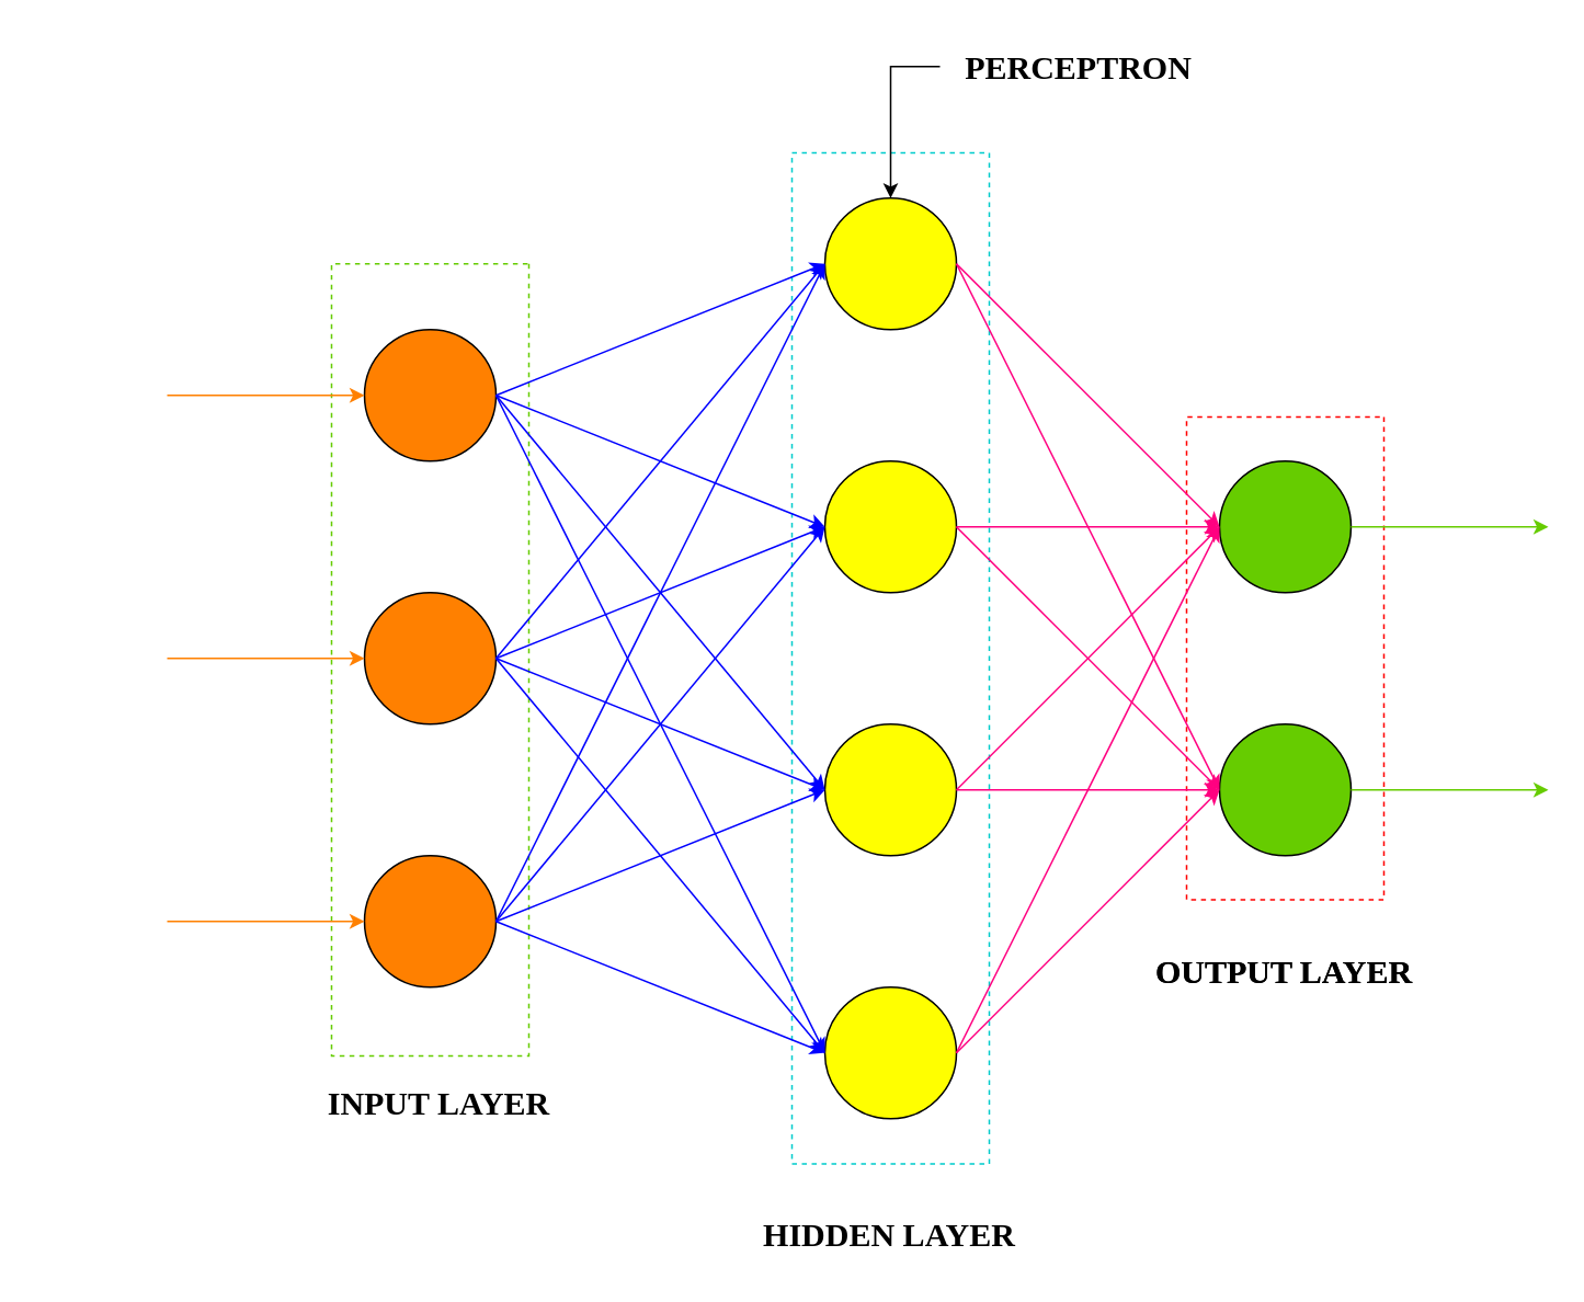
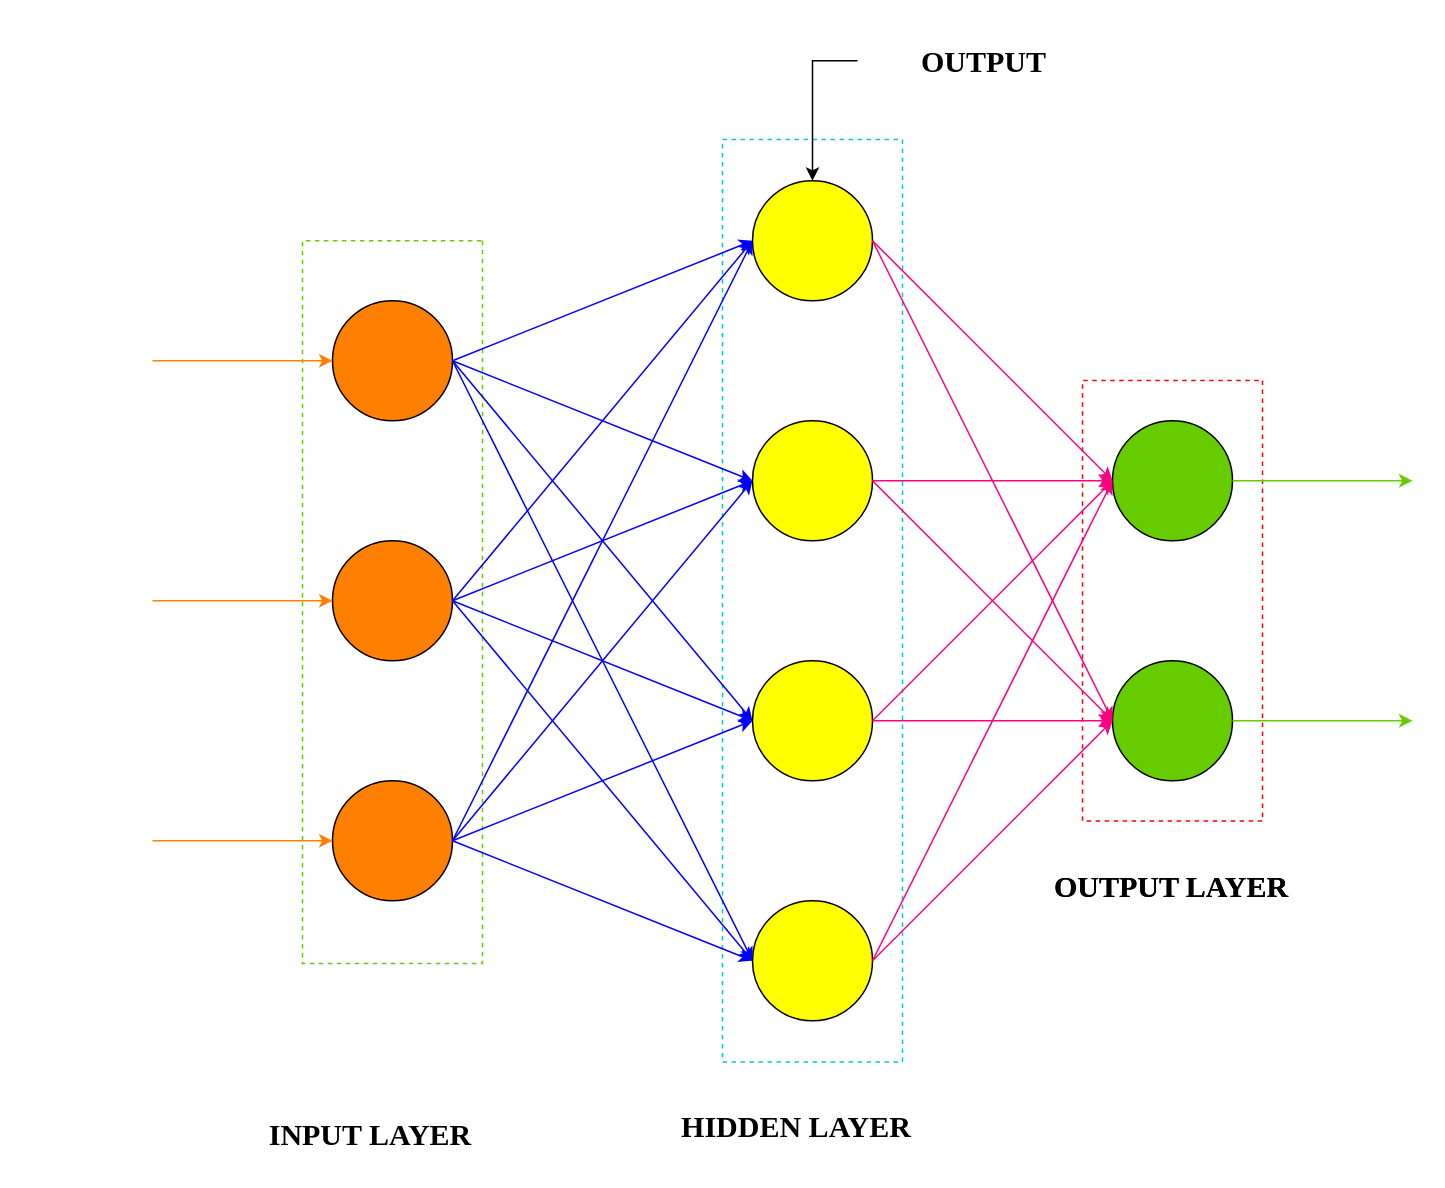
  <mxCell id="0" />
  <mxCell id="1" parent="0" />
  <mxCell id="2" value="" style="rounded=0;whiteSpace=wrap;html=1;rotation=90;fillStyle=hatch;dashed=1;strokeColor=#FF0000;" parent="1" vertex="1"><mxGeometry x="634.12" y="340" width="293.75" height="120" as="geometry" /></mxCell>
  <mxCell id="3" value="" style="rounded=0;whiteSpace=wrap;html=1;rotation=90;fillStyle=hatch;dashed=1;strokeColor=#66CC00;" parent="1" vertex="1"><mxGeometry x="20.07" y="340.94" width="481.87" height="120" as="geometry" /></mxCell>
  <mxCell id="4" value="" style="rounded=0;html=1;rotation=90;fillStyle=hatch;dashed=1;whiteSpace=wrap;fillColor=none;strokeColor=#00CCCC;" parent="1" vertex="1"><mxGeometry x="233.5" y="340" width="615" height="120" as="geometry" /></mxCell>
  <mxCell id="5" value="" style="ellipse;whiteSpace=wrap;html=1;aspect=fixed;fillColor=#FFFF00;" parent="1" vertex="1"><mxGeometry x="501" y="120" width="80" height="80" as="geometry" /></mxCell>
  <mxCell id="6" value="" style="ellipse;whiteSpace=wrap;html=1;aspect=fixed;fillColor=#FFFF00;" parent="1" vertex="1"><mxGeometry x="501" y="280" width="80" height="80" as="geometry" /></mxCell>
  <mxCell id="7" value="" style="ellipse;whiteSpace=wrap;html=1;aspect=fixed;fillColor=#FFFF00;" parent="1" vertex="1"><mxGeometry x="501" y="440" width="80" height="80" as="geometry" /></mxCell>
  <mxCell id="8" value="" style="ellipse;whiteSpace=wrap;html=1;aspect=fixed;fillColor=#FF8000;" parent="1" vertex="1"><mxGeometry x="221" y="200" width="80" height="80" as="geometry" /></mxCell>
  <mxCell id="9" value="" style="ellipse;whiteSpace=wrap;html=1;aspect=fixed;fillColor=#FFFF00;" parent="1" vertex="1"><mxGeometry x="501" y="600" width="80" height="80" as="geometry" /></mxCell>
  <mxCell id="10" value="" style="ellipse;whiteSpace=wrap;html=1;aspect=fixed;fillColor=#FF8000;" parent="1" vertex="1"><mxGeometry x="221" y="360" width="80" height="80" as="geometry" /></mxCell>
  <mxCell id="11" value="" style="ellipse;whiteSpace=wrap;html=1;aspect=fixed;fillColor=#FF8000;" parent="1" vertex="1"><mxGeometry x="221" y="520" width="80" height="80" as="geometry" /></mxCell>
  <mxCell id="12" value="" style="ellipse;whiteSpace=wrap;html=1;aspect=fixed;fillColor=#66CC00;" parent="1" vertex="1"><mxGeometry x="741" y="280" width="80" height="80" as="geometry" /></mxCell>
  <mxCell id="13" value="" style="ellipse;whiteSpace=wrap;html=1;aspect=fixed;fillColor=#66CC00;" parent="1" vertex="1"><mxGeometry x="741" y="440" width="80" height="80" as="geometry" /></mxCell>
  <mxCell id="14" value="" style="endArrow=classic;html=1;rounded=0;exitX=1;exitY=0.5;exitDx=0;exitDy=0;entryX=0;entryY=0.5;entryDx=0;entryDy=0;strokeColor=#0000FF;" parent="1" source="8" target="5" edge="1"><mxGeometry width="50" height="50" relative="1" as="geometry"><mxPoint x="591" y="410" as="sourcePoint" /><mxPoint x="641" y="360" as="targetPoint" /></mxGeometry></mxCell>
  <mxCell id="15" value="" style="endArrow=classic;html=1;rounded=0;exitX=1;exitY=0.5;exitDx=0;exitDy=0;entryX=0;entryY=0.5;entryDx=0;entryDy=0;strokeColor=#0000FF;" parent="1" source="10" target="5" edge="1"><mxGeometry width="50" height="50" relative="1" as="geometry"><mxPoint x="591" y="410" as="sourcePoint" /><mxPoint x="641" y="360" as="targetPoint" /></mxGeometry></mxCell>
  <mxCell id="16" value="" style="endArrow=classic;html=1;rounded=0;exitX=1;exitY=0.5;exitDx=0;exitDy=0;entryX=0;entryY=0.5;entryDx=0;entryDy=0;strokeColor=#0000FF;" parent="1" source="11" target="5" edge="1"><mxGeometry width="50" height="50" relative="1" as="geometry"><mxPoint x="331" y="570" as="sourcePoint" /><mxPoint x="501" y="160" as="targetPoint" /></mxGeometry></mxCell>
  <mxCell id="17" value="" style="endArrow=classic;html=1;rounded=0;exitX=1;exitY=0.5;exitDx=0;exitDy=0;entryX=0;entryY=0.5;entryDx=0;entryDy=0;strokeColor=#0000FF;" parent="1" source="8" target="6" edge="1"><mxGeometry width="50" height="50" relative="1" as="geometry"><mxPoint x="341" y="290" as="sourcePoint" /><mxPoint x="651" y="360" as="targetPoint" /></mxGeometry></mxCell>
  <mxCell id="18" value="" style="endArrow=classic;html=1;rounded=0;entryX=0;entryY=0.5;entryDx=0;entryDy=0;exitX=1;exitY=0.5;exitDx=0;exitDy=0;strokeColor=#0000FF;" parent="1" source="10" target="7" edge="1"><mxGeometry width="50" height="50" relative="1" as="geometry"><mxPoint x="321" y="430" as="sourcePoint" /><mxPoint x="501" y="480" as="targetPoint" /></mxGeometry></mxCell>
  <mxCell id="19" value="" style="endArrow=classic;html=1;rounded=0;exitX=1;exitY=0.5;exitDx=0;exitDy=0;entryX=0;entryY=0.5;entryDx=0;entryDy=0;strokeColor=#0000FF;" parent="1" source="11" target="9" edge="1"><mxGeometry width="50" height="50" relative="1" as="geometry"><mxPoint x="321" y="600" as="sourcePoint" /><mxPoint x="471" y="660" as="targetPoint" /></mxGeometry></mxCell>
  <mxCell id="20" value="" style="endArrow=classic;html=1;rounded=0;exitX=1;exitY=0.5;exitDx=0;exitDy=0;entryX=0;entryY=0.5;entryDx=0;entryDy=0;strokeColor=#0000FF;" parent="1" source="10" target="6" edge="1"><mxGeometry width="50" height="50" relative="1" as="geometry"><mxPoint x="601" y="410" as="sourcePoint" /><mxPoint x="651" y="360" as="targetPoint" /></mxGeometry></mxCell>
  <mxCell id="21" value="" style="endArrow=classic;html=1;rounded=0;exitX=1;exitY=0.5;exitDx=0;exitDy=0;entryX=0;entryY=0.5;entryDx=0;entryDy=0;strokeColor=#0000FF;" parent="1" source="11" target="7" edge="1"><mxGeometry width="50" height="50" relative="1" as="geometry"><mxPoint x="331" y="270" as="sourcePoint" /><mxPoint x="531" y="350" as="targetPoint" /></mxGeometry></mxCell>
  <mxCell id="22" value="" style="endArrow=classic;html=1;rounded=0;exitX=1;exitY=0.5;exitDx=0;exitDy=0;entryX=0;entryY=0.5;entryDx=0;entryDy=0;strokeColor=#0000FF;" parent="1" source="11" target="6" edge="1"><mxGeometry width="50" height="50" relative="1" as="geometry"><mxPoint x="341" y="280" as="sourcePoint" /><mxPoint x="541" y="360" as="targetPoint" /></mxGeometry></mxCell>
  <mxCell id="23" value="" style="endArrow=classic;html=1;rounded=0;exitX=1;exitY=0.5;exitDx=0;exitDy=0;entryX=0;entryY=0.5;entryDx=0;entryDy=0;strokeColor=#0000FF;" parent="1" source="8" target="9" edge="1"><mxGeometry width="50" height="50" relative="1" as="geometry"><mxPoint x="351" y="290" as="sourcePoint" /><mxPoint x="551" y="370" as="targetPoint" /></mxGeometry></mxCell>
  <mxCell id="24" value="" style="endArrow=classic;html=1;rounded=0;exitX=1;exitY=0.5;exitDx=0;exitDy=0;entryX=0;entryY=0.5;entryDx=0;entryDy=0;strokeColor=#0000FF;" parent="1" source="8" target="7" edge="1"><mxGeometry width="50" height="50" relative="1" as="geometry"><mxPoint x="361" y="300" as="sourcePoint" /><mxPoint x="561" y="380" as="targetPoint" /></mxGeometry></mxCell>
  <mxCell id="25" value="" style="endArrow=classic;html=1;rounded=0;exitX=1;exitY=0.5;exitDx=0;exitDy=0;entryX=0;entryY=0.5;entryDx=0;entryDy=0;strokeColor=#0000FF;" parent="1" source="10" target="9" edge="1"><mxGeometry width="50" height="50" relative="1" as="geometry"><mxPoint x="371" y="310" as="sourcePoint" /><mxPoint x="571" y="390" as="targetPoint" /></mxGeometry></mxCell>
  <mxCell id="26" value="" style="endArrow=classic;html=1;rounded=0;exitX=1;exitY=0.5;exitDx=0;exitDy=0;entryX=0;entryY=0.5;entryDx=0;entryDy=0;strokeColor=#FF0080;" parent="1" source="5" target="12" edge="1"><mxGeometry width="50" height="50" relative="1" as="geometry"><mxPoint x="381" y="320" as="sourcePoint" /><mxPoint x="581" y="400" as="targetPoint" /></mxGeometry></mxCell>
  <mxCell id="27" value="" style="endArrow=classic;html=1;rounded=0;entryX=0;entryY=0.5;entryDx=0;entryDy=0;exitX=1;exitY=0.5;exitDx=0;exitDy=0;strokeColor=#FF0080;" parent="1" source="6" target="12" edge="1"><mxGeometry width="50" height="50" relative="1" as="geometry"><mxPoint x="581" y="320" as="sourcePoint" /><mxPoint x="591" y="410" as="targetPoint" /></mxGeometry></mxCell>
  <mxCell id="28" value="" style="endArrow=classic;html=1;rounded=0;exitX=1;exitY=0.5;exitDx=0;exitDy=0;entryX=0;entryY=0.5;entryDx=0;entryDy=0;strokeColor=#FF0080;" parent="1" source="7" target="13" edge="1"><mxGeometry width="50" height="50" relative="1" as="geometry"><mxPoint x="401" y="340" as="sourcePoint" /><mxPoint x="601" y="420" as="targetPoint" /></mxGeometry></mxCell>
  <mxCell id="29" value="" style="endArrow=classic;html=1;rounded=0;exitX=1;exitY=0.5;exitDx=0;exitDy=0;entryX=0;entryY=0.5;entryDx=0;entryDy=0;strokeColor=#FF0080;" parent="1" source="7" target="12" edge="1"><mxGeometry width="50" height="50" relative="1" as="geometry"><mxPoint x="411" y="350" as="sourcePoint" /><mxPoint x="611" y="430" as="targetPoint" /></mxGeometry></mxCell>
  <mxCell id="30" value="" style="endArrow=classic;html=1;rounded=0;exitX=1;exitY=0.5;exitDx=0;exitDy=0;entryX=0;entryY=0.5;entryDx=0;entryDy=0;strokeColor=#FF0080;" parent="1" source="9" target="12" edge="1"><mxGeometry width="50" height="50" relative="1" as="geometry"><mxPoint x="421" y="360" as="sourcePoint" /><mxPoint x="621" y="440" as="targetPoint" /></mxGeometry></mxCell>
  <mxCell id="31" value="" style="endArrow=classic;html=1;rounded=0;exitX=1;exitY=0.5;exitDx=0;exitDy=0;entryX=0;entryY=0.5;entryDx=0;entryDy=0;strokeColor=#FF0080;" parent="1" source="6" target="13" edge="1"><mxGeometry width="50" height="50" relative="1" as="geometry"><mxPoint x="431" y="370" as="sourcePoint" /><mxPoint x="631" y="450" as="targetPoint" /></mxGeometry></mxCell>
  <mxCell id="32" value="" style="endArrow=classic;html=1;rounded=0;exitX=1;exitY=0.5;exitDx=0;exitDy=0;entryX=0;entryY=0.5;entryDx=0;entryDy=0;strokeColor=#FF0080;" parent="1" source="5" target="13" edge="1"><mxGeometry width="50" height="50" relative="1" as="geometry"><mxPoint x="441" y="380" as="sourcePoint" /><mxPoint x="641" y="460" as="targetPoint" /></mxGeometry></mxCell>
  <mxCell id="33" value="" style="endArrow=classic;html=1;rounded=0;exitX=1;exitY=0.5;exitDx=0;exitDy=0;entryX=0;entryY=0.5;entryDx=0;entryDy=0;strokeColor=#FF0080;" parent="1" source="9" target="13" edge="1"><mxGeometry width="50" height="50" relative="1" as="geometry"><mxPoint x="451" y="390" as="sourcePoint" /><mxPoint x="651" y="470" as="targetPoint" /></mxGeometry></mxCell>
- <mxCell id="34" value="&lt;p style=&quot;font-size: 20px;&quot;&gt;&lt;font style=&quot;font-size: 20px;&quot;&gt;HIDDEN LAYER&lt;/font&gt;&lt;/p&gt;" style="text;html=1;strokeColor=none;fillColor=none;align=center;verticalAlign=middle;whiteSpace=wrap;rounded=0;fontFamily=Tahoma;fontSize=20;fontStyle=1;horizontal=1;labelBorderColor=none;" parent="1" vertex="1"><mxGeometry x="455.38" y="730" width="171.25" height="40" as="geometry" /></mxCell>
- <mxCell id="35" value="&lt;p style=&quot;font-size: 20px;&quot;&gt;&lt;font style=&quot;font-size: 20px;&quot;&gt;INPUT LAYER&lt;/font&gt;&lt;/p&gt;" style="text;html=1;strokeColor=none;fillColor=none;align=center;verticalAlign=middle;whiteSpace=wrap;rounded=0;fontFamily=Tahoma;fontSize=20;fontStyle=1;horizontal=1;labelBorderColor=none;" parent="1" vertex="1"><mxGeometry x="181" y="650" width="171.25" height="40" as="geometry" /></mxCell>
+ <mxCell id="34" value="&lt;p style=&quot;font-size: 20px;&quot;&gt;&lt;font style=&quot;font-size: 20px;&quot;&gt;HIDDEN LAYER&lt;/font&gt;&lt;/p&gt;" style="text;html=1;strokeColor=none;fillColor=none;align=center;verticalAlign=middle;whiteSpace=wrap;rounded=0;fontFamily=Tahoma;fontSize=20;fontStyle=1;horizontal=1;labelBorderColor=none;" parent="1" vertex="1"><mxGeometry x="445.38" y="730" width="171.25" height="40" as="geometry" /></mxCell>
+ <mxCell id="35" value="&lt;p style=&quot;font-size: 20px;&quot;&gt;&lt;font style=&quot;font-size: 20px;&quot;&gt;INPUT LAYER&lt;/font&gt;&lt;/p&gt;" style="text;html=1;strokeColor=none;fillColor=none;align=center;verticalAlign=middle;whiteSpace=wrap;rounded=0;fontFamily=Tahoma;fontSize=20;fontStyle=1;horizontal=1;labelBorderColor=none;" parent="1" vertex="1"><mxGeometry x="161" y="735" width="171.25" height="40" as="geometry" /></mxCell>
  <mxCell id="36" value="&lt;p style=&quot;font-size: 20px;&quot;&gt;OUTPUT LAYER&lt;/p&gt;" style="text;html=1;strokeColor=none;fillColor=none;align=center;verticalAlign=middle;whiteSpace=wrap;rounded=0;fontFamily=Tahoma;fontSize=20;fontStyle=1;horizontal=1;labelBorderColor=none;" parent="1" vertex="1"><mxGeometry x="695.37" y="570" width="171.25" height="40" as="geometry" /></mxCell>
  <mxCell id="37" value="" style="endArrow=classic;html=1;rounded=0;entryX=0.5;entryY=0;entryDx=0;entryDy=0;" parent="1" target="5" edge="1"><mxGeometry width="50" height="50" relative="1" as="geometry"><mxPoint x="571" y="40" as="sourcePoint" /><mxPoint x="411" y="280" as="targetPoint" /><Array as="points"><mxPoint x="541" y="40" /></Array></mxGeometry></mxCell>
- <mxCell id="38" value="&lt;p style=&quot;font-size: 20px;&quot;&gt;PERCEPTRON&lt;/p&gt;" style="text;html=1;strokeColor=none;fillColor=none;align=center;verticalAlign=middle;whiteSpace=wrap;rounded=0;fontFamily=Tahoma;fontSize=20;fontStyle=1;horizontal=1;labelBorderColor=none;" parent="1" vertex="1"><mxGeometry x="569.75" y="20" width="171.25" height="40" as="geometry" /></mxCell>
+ <mxCell id="38" value="&lt;p style=&quot;font-size: 20px;&quot;&gt;OUTPUT&lt;/p&gt;" style="text;html=1;strokeColor=none;fillColor=none;align=center;verticalAlign=middle;whiteSpace=wrap;rounded=0;fontFamily=Tahoma;fontSize=20;fontStyle=1;horizontal=1;labelBorderColor=none;" parent="1" vertex="1"><mxGeometry x="569.75" y="20" width="171.25" height="40" as="geometry" /></mxCell>
  <mxCell id="39" value="" style="endArrow=classic;html=1;rounded=0;entryX=0;entryY=0.5;entryDx=0;entryDy=0;strokeColor=#FF8000;" parent="1" target="8" edge="1"><mxGeometry width="50" height="50" relative="1" as="geometry"><mxPoint x="101" y="240" as="sourcePoint" /><mxPoint x="501" y="310" as="targetPoint" /></mxGeometry></mxCell>
  <mxCell id="40" value="&lt;p style=&quot;font-size: 20px;&quot;&gt;OUTPUT LAYER&lt;/p&gt;" style="text;html=1;strokeColor=none;fillColor=none;align=center;verticalAlign=middle;whiteSpace=wrap;rounded=0;fontFamily=Tahoma;fontSize=20;fontStyle=1;horizontal=1;labelBorderColor=none;" parent="1" vertex="1"><mxGeometry x="695.37" y="570" width="171.25" height="40" as="geometry" /></mxCell>
  <mxCell id="41" value="" style="endArrow=classic;html=1;rounded=0;entryX=0;entryY=0.5;entryDx=0;entryDy=0;strokeColor=#FF8000;" parent="1" target="10" edge="1"><mxGeometry width="50" height="50" relative="1" as="geometry"><mxPoint x="101" y="400" as="sourcePoint" /><mxPoint x="161" y="399.5" as="targetPoint" /></mxGeometry></mxCell>
  <mxCell id="42" value="" style="endArrow=classic;html=1;rounded=0;entryX=0;entryY=0.5;entryDx=0;entryDy=0;strokeColor=#FF8000;" parent="1" target="11" edge="1"><mxGeometry width="50" height="50" relative="1" as="geometry"><mxPoint x="101" y="560" as="sourcePoint" /><mxPoint x="241" y="260" as="targetPoint" /></mxGeometry></mxCell>
  <mxCell id="43" value="" style="endArrow=classic;html=1;rounded=0;exitX=1;exitY=0.5;exitDx=0;exitDy=0;strokeColor=#66CC00;" parent="1" source="12" edge="1"><mxGeometry width="50" height="50" relative="1" as="geometry"><mxPoint x="131" y="270" as="sourcePoint" /><mxPoint x="941" y="320" as="targetPoint" /></mxGeometry></mxCell>
  <mxCell id="44" value="" style="endArrow=classic;html=1;rounded=0;exitX=1;exitY=0.5;exitDx=0;exitDy=0;strokeColor=#66CC00;" parent="1" source="13" edge="1"><mxGeometry width="50" height="50" relative="1" as="geometry"><mxPoint x="851" y="470" as="sourcePoint" /><mxPoint x="941" y="480" as="targetPoint" /></mxGeometry></mxCell>
